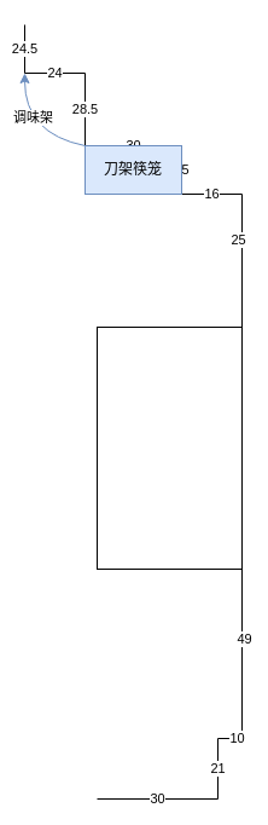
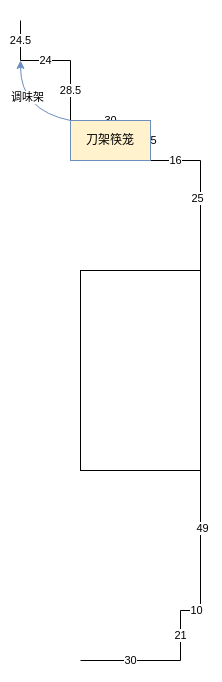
  <mxCell id="0" />
  <mxCell id="1" parent="0" />
  <mxCell id="2" value="24" style="endArrow=none;html=1;rounded=0;" parent="1" edge="1"><mxGeometry width="50" height="50" relative="1" as="geometry"><mxPoint x="20" y="60" as="sourcePoint" /><mxPoint x="70" y="60" as="targetPoint" /><Array as="points"><mxPoint x="20" y="60" /></Array></mxGeometry></mxCell>
  <mxCell id="3" value="28.5" style="endArrow=none;html=1;rounded=0;" parent="1" edge="1"><mxGeometry width="50" height="50" relative="1" as="geometry"><mxPoint x="70" y="120" as="sourcePoint" /><mxPoint x="70" y="60" as="targetPoint" /></mxGeometry></mxCell>
  <mxCell id="4" value="30" style="endArrow=none;html=1;rounded=0;" parent="1" edge="1"><mxGeometry width="50" height="50" relative="1" as="geometry"><mxPoint x="70" y="120" as="sourcePoint" /><mxPoint x="150" y="120" as="targetPoint" /></mxGeometry></mxCell>
  <mxCell id="5" value="15" style="endArrow=none;html=1;rounded=0;" parent="1" edge="1"><mxGeometry width="50" height="50" relative="1" as="geometry"><mxPoint x="150" y="160" as="sourcePoint" /><mxPoint x="150" y="120" as="targetPoint" /></mxGeometry></mxCell>
  <mxCell id="6" value="24.5" style="endArrow=none;html=1;rounded=0;" parent="1" edge="1"><mxGeometry width="50" height="50" relative="1" as="geometry"><mxPoint x="20" y="60" as="sourcePoint" /><mxPoint x="20" y="20" as="targetPoint" /></mxGeometry></mxCell>
  <mxCell id="7" value="16" style="endArrow=none;html=1;rounded=0;" parent="1" edge="1"><mxGeometry width="50" height="50" relative="1" as="geometry"><mxPoint x="150" y="160" as="sourcePoint" /><mxPoint x="200" y="160" as="targetPoint" /></mxGeometry></mxCell>
  <mxCell id="8" value="" style="endArrow=none;html=1;rounded=0;" parent="1" edge="1"><mxGeometry width="50" height="50" relative="1" as="geometry"><mxPoint x="200" y="611.6" as="sourcePoint" /><mxPoint x="200" y="160" as="targetPoint" /></mxGeometry></mxCell>
  <mxCell id="9" value="25" style="edgeLabel;html=1;align=center;verticalAlign=middle;resizable=0;points=[];" parent="8" vertex="1" connectable="0"><mxGeometry x="0.835" y="4" relative="1" as="geometry"><mxPoint as="offset" /></mxGeometry></mxCell>
  <mxCell id="10" value="49" style="edgeLabel;html=1;align=center;verticalAlign=middle;resizable=0;points=[];" parent="8" vertex="1" connectable="0"><mxGeometry x="-0.629" y="-1" relative="1" as="geometry"><mxPoint as="offset" /></mxGeometry></mxCell>
  <mxCell id="11" value="" style="endArrow=none;html=1;rounded=0;" parent="1" edge="1"><mxGeometry width="50" height="50" relative="1" as="geometry"><mxPoint x="180" y="610" as="sourcePoint" /><mxPoint x="200" y="610" as="targetPoint" /></mxGeometry></mxCell>
  <mxCell id="12" value="10" style="edgeLabel;html=1;align=center;verticalAlign=middle;resizable=0;points=[];" vertex="1" connectable="0" parent="11"><mxGeometry x="0.464" y="1" relative="1" as="geometry"><mxPoint as="offset" /></mxGeometry></mxCell>
  <mxCell id="13" value="21" style="endArrow=none;html=1;rounded=0;" parent="1" edge="1"><mxGeometry width="50" height="50" relative="1" as="geometry"><mxPoint x="180" y="660" as="sourcePoint" /><mxPoint x="180" y="610" as="targetPoint" /></mxGeometry></mxCell>
  <mxCell id="14" value="30" style="endArrow=none;html=1;rounded=0;" parent="1" edge="1"><mxGeometry width="50" height="50" relative="1" as="geometry"><mxPoint x="80" y="660" as="sourcePoint" /><mxPoint x="180" y="660" as="targetPoint" /></mxGeometry></mxCell>
  <mxCell id="15" value="" style="rounded=0;whiteSpace=wrap;html=1;" parent="1" vertex="1"><mxGeometry x="80" y="270" width="120" height="200" as="geometry" /></mxCell>
  <mxCell id="16" value="" style="curved=1;endArrow=classic;html=1;rounded=0;fillColor=#dae8fc;strokeColor=#6c8ebf;" edge="1" parent="1"><mxGeometry width="50" height="50" relative="1" as="geometry"><mxPoint x="70" y="120" as="sourcePoint" /><mxPoint x="20" y="60" as="targetPoint" /><Array as="points"><mxPoint x="20" y="110" /></Array></mxGeometry></mxCell>
  <mxCell id="17" value="调味架" style="edgeLabel;html=1;align=center;verticalAlign=middle;resizable=0;points=[];" vertex="1" connectable="0" parent="16"><mxGeometry x="0.267" y="-6" relative="1" as="geometry"><mxPoint as="offset" /></mxGeometry></mxCell>
- <mxCell id="18" value="刀架筷笼" style="rounded=0;whiteSpace=wrap;html=1;fillColor=#dae8fc;strokeColor=#6c8ebf;" vertex="1" parent="1"><mxGeometry x="70" y="120" width="80" height="40" as="geometry" /></mxCell>
+ <mxCell id="18" value="刀架筷笼" style="rounded=0;whiteSpace=wrap;html=1;fillColor=#fff2cc;strokeColor=#6c8ebf;" vertex="1" parent="1"><mxGeometry x="70" y="120" width="80" height="40" as="geometry" /></mxCell>
